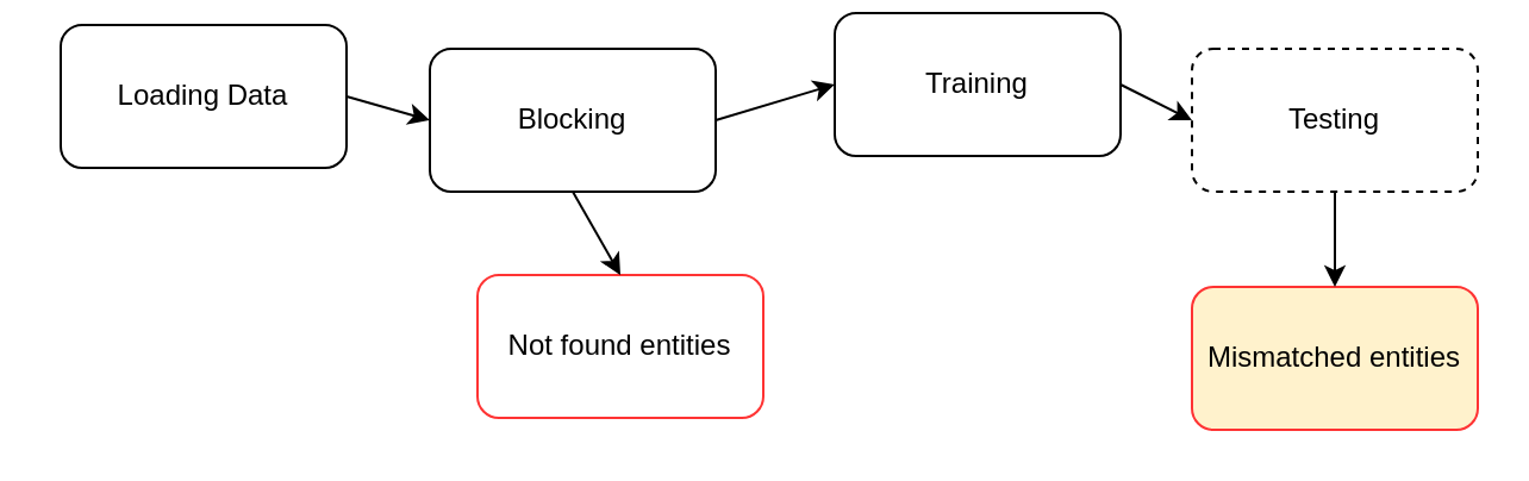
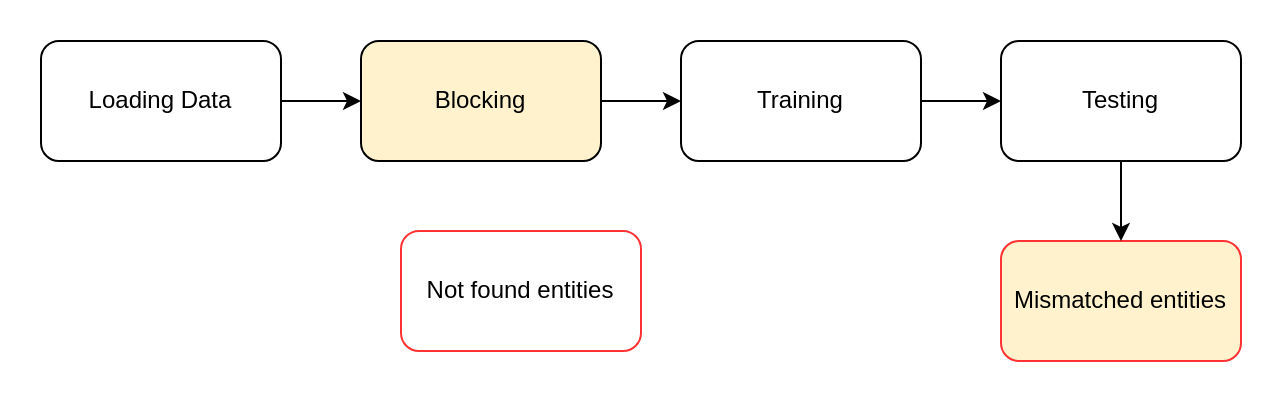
  <mxCell id="0" />
  <mxCell id="1" parent="0" />
- <mxCell id="2" value="Loading Data" style="rounded=1;whiteSpace=wrap;html=1;" parent="1" vertex="1"><mxGeometry x="25" y="10" width="120" height="60" as="geometry" /></mxCell>
- <mxCell id="3" value="Blocking" style="rounded=1;whiteSpace=wrap;html=1;" parent="1" vertex="1"><mxGeometry x="180" y="20" width="120" height="60" as="geometry" /></mxCell>
- <mxCell id="4" value="Training" style="rounded=1;whiteSpace=wrap;html=1;" parent="1" vertex="1"><mxGeometry x="350" y="5" width="120" height="60" as="geometry" /></mxCell>
- <mxCell id="5" value="Testing" style="rounded=1;whiteSpace=wrap;html=1;dashed=1;" parent="1" vertex="1"><mxGeometry x="500" y="20" width="120" height="60" as="geometry" /></mxCell>
+ <mxCell id="2" value="Loading Data" style="rounded=1;whiteSpace=wrap;html=1;" parent="1" vertex="1"><mxGeometry x="20" y="20" width="120" height="60" as="geometry" /></mxCell>
+ <mxCell id="3" value="Blocking" style="rounded=1;whiteSpace=wrap;html=1;fillColor=#fff2cc;" parent="1" vertex="1"><mxGeometry x="180" y="20" width="120" height="60" as="geometry" /></mxCell>
+ <mxCell id="4" value="Training" style="rounded=1;whiteSpace=wrap;html=1;" parent="1" vertex="1"><mxGeometry x="340" y="20" width="120" height="60" as="geometry" /></mxCell>
+ <mxCell id="5" value="Testing" style="rounded=1;whiteSpace=wrap;html=1;" parent="1" vertex="1"><mxGeometry x="500" y="20" width="120" height="60" as="geometry" /></mxCell>
  <mxCell id="6" value="" style="endArrow=classic;html=1;rounded=0;entryX=0;entryY=0.5;entryDx=0;entryDy=0;exitX=1;exitY=0.5;exitDx=0;exitDy=0;" parent="1" source="2" target="3" edge="1"><mxGeometry width="50" height="50" relative="1" as="geometry"><mxPoint x="310" y="190" as="sourcePoint" /><mxPoint x="360" y="140" as="targetPoint" /></mxGeometry></mxCell>
  <mxCell id="7" value="" style="endArrow=classic;html=1;rounded=0;entryX=0;entryY=0.5;entryDx=0;entryDy=0;exitX=1;exitY=0.5;exitDx=0;exitDy=0;" parent="1" source="3" target="4" edge="1"><mxGeometry width="50" height="50" relative="1" as="geometry"><mxPoint x="330" y="100" as="sourcePoint" /><mxPoint x="340" y="50" as="targetPoint" /></mxGeometry></mxCell>
  <mxCell id="8" value="" style="endArrow=classic;html=1;rounded=0;entryX=0;entryY=0.5;entryDx=0;entryDy=0;exitX=1;exitY=0.5;exitDx=0;exitDy=0;" parent="1" source="4" target="5" edge="1"><mxGeometry width="50" height="50" relative="1" as="geometry"><mxPoint x="310" y="60" as="sourcePoint" /><mxPoint x="350" y="60" as="targetPoint" /></mxGeometry></mxCell>
  <mxCell id="9" value="Not found entities" style="rounded=1;whiteSpace=wrap;html=1;strokeColor=#FF3333;" parent="1" vertex="1"><mxGeometry x="200" y="115" width="120" height="60" as="geometry" /></mxCell>
  <mxCell id="10" value="Mismatched entities" style="rounded=1;whiteSpace=wrap;html=1;strokeColor=#FF3333;fillColor=#fff2cc;" parent="1" vertex="1"><mxGeometry x="500" y="120" width="120" height="60" as="geometry" /></mxCell>
- <mxCell id="11" value="" style="endArrow=classic;html=1;rounded=0;exitX=0.5;exitY=1;exitDx=0;exitDy=0;entryX=0.5;entryY=0;entryDx=0;entryDy=0;" parent="1" source="3" target="9" edge="1"><mxGeometry width="50" height="50" relative="1" as="geometry"><mxPoint x="310" y="190" as="sourcePoint" /><mxPoint x="360" y="140" as="targetPoint" /></mxGeometry></mxCell>
  <mxCell id="12" value="" style="endArrow=classic;html=1;rounded=0;exitX=0.5;exitY=1;exitDx=0;exitDy=0;entryX=0.5;entryY=0;entryDx=0;entryDy=0;" parent="1" source="5" target="10" edge="1"><mxGeometry width="50" height="50" relative="1" as="geometry"><mxPoint x="310" y="190" as="sourcePoint" /><mxPoint x="360" y="140" as="targetPoint" /></mxGeometry></mxCell>
